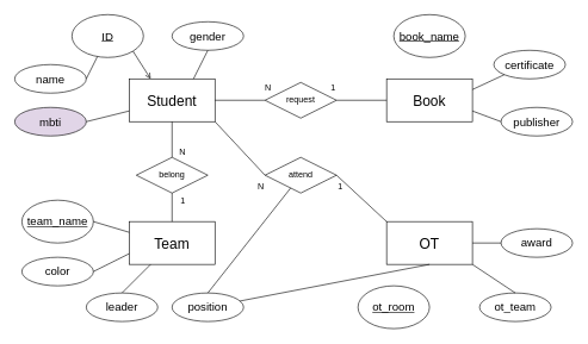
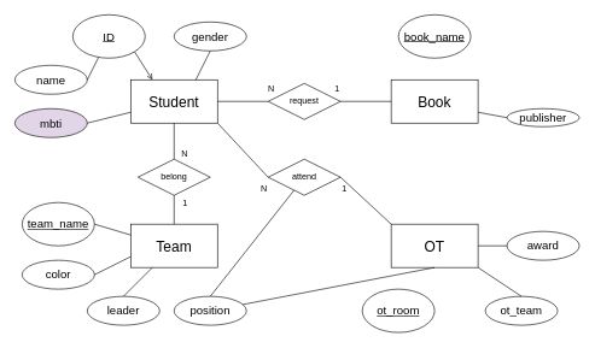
  <mxCell id="0" />
  <mxCell id="1" parent="0" />
  <mxCell id="2" value="Student" style="rounded=0;whiteSpace=wrap;html=1;fontSize=20;" parent="1" vertex="1"><mxGeometry x="180" y="110" width="120" height="60" as="geometry" /></mxCell>
  <mxCell id="3" value="Team" style="rounded=0;whiteSpace=wrap;html=1;fontSize=20;" parent="1" vertex="1"><mxGeometry x="180" y="310" width="120" height="60" as="geometry" /></mxCell>
  <mxCell id="4" value="Book" style="rounded=0;whiteSpace=wrap;html=1;fontSize=20;" parent="1" vertex="1"><mxGeometry x="540" y="110" width="120" height="60" as="geometry" /></mxCell>
  <mxCell id="5" value="OT" style="rounded=0;whiteSpace=wrap;html=1;fontSize=20;" parent="1" vertex="1"><mxGeometry x="540" y="310" width="120" height="60" as="geometry" /></mxCell>
  <mxCell id="6" value="name" style="ellipse;whiteSpace=wrap;html=1;align=center;fontSize=16;" parent="1" vertex="1"><mxGeometry x="20" y="90" width="100" height="40" as="geometry" /></mxCell>
  <mxCell id="7" value="ID" style="ellipse;whiteSpace=wrap;html=1;align=center;fontStyle=4;fontSize=16;" parent="1" vertex="1"><mxGeometry x="100" y="20" width="100" height="60" as="geometry" /></mxCell>
  <mxCell id="8" value="gender" style="ellipse;whiteSpace=wrap;html=1;align=center;fontSize=16;" parent="1" vertex="1"><mxGeometry x="240" y="30" width="100" height="40" as="geometry" /></mxCell>
  <mxCell id="9" value="mbti" style="ellipse;whiteSpace=wrap;html=1;align=center;fontSize=16;fillColor=#e1d5e7;" parent="1" vertex="1"><mxGeometry x="20" y="150" width="100" height="40" as="geometry" /></mxCell>
  <mxCell id="10" value="" style="endArrow=none;html=1;rounded=0;exitX=0.5;exitY=1;exitDx=0;exitDy=0;entryX=0.75;entryY=0;entryDx=0;entryDy=0;" parent="1" source="8" target="2" edge="1"><mxGeometry relative="1" as="geometry"><mxPoint x="310" y="170" as="sourcePoint" /><mxPoint x="470" y="170" as="targetPoint" /></mxGeometry></mxCell>
  <mxCell id="11" value="" style="endArrow=open;html=1;rounded=0;exitX=1;exitY=1;exitDx=0;exitDy=0;entryX=0.25;entryY=0;entryDx=0;entryDy=0;" parent="1" source="7" target="2" edge="1"><mxGeometry relative="1" as="geometry"><mxPoint x="310" y="170" as="sourcePoint" /><mxPoint x="470" y="170" as="targetPoint" /></mxGeometry></mxCell>
  <mxCell id="12" value="" style="endArrow=none;html=1;rounded=0;exitX=1;exitY=0.5;exitDx=0;exitDy=0;" parent="1" source="6" target="7" edge="1"><mxGeometry relative="1" as="geometry"><mxPoint x="310" y="170" as="sourcePoint" /><mxPoint x="470" y="170" as="targetPoint" /></mxGeometry></mxCell>
  <mxCell id="13" value="" style="endArrow=none;html=1;rounded=0;exitX=1;exitY=0.5;exitDx=0;exitDy=0;entryX=0;entryY=0.75;entryDx=0;entryDy=0;" parent="1" source="9" target="2" edge="1"><mxGeometry relative="1" as="geometry"><mxPoint x="310" y="170" as="sourcePoint" /><mxPoint x="470" y="170" as="targetPoint" /></mxGeometry></mxCell>
  <mxCell id="14" value="request" style="shape=rhombus;perimeter=rhombusPerimeter;whiteSpace=wrap;html=1;align=center;" parent="1" vertex="1"><mxGeometry x="370" y="115" width="100" height="50" as="geometry" /></mxCell>
  <mxCell id="15" value="attend" style="shape=rhombus;perimeter=rhombusPerimeter;whiteSpace=wrap;html=1;align=center;" parent="1" vertex="1"><mxGeometry x="370" y="220" width="100" height="50" as="geometry" /></mxCell>
  <mxCell id="16" value="belong" style="shape=rhombus;perimeter=rhombusPerimeter;whiteSpace=wrap;html=1;align=center;" parent="1" vertex="1"><mxGeometry x="190" y="220" width="100" height="50" as="geometry" /></mxCell>
  <mxCell id="17" value="" style="endArrow=none;html=1;rounded=0;exitX=0.5;exitY=0;exitDx=0;exitDy=0;entryX=0.5;entryY=1;entryDx=0;entryDy=0;" parent="1" source="3" target="16" edge="1"><mxGeometry relative="1" as="geometry"><mxPoint x="330" y="200" as="sourcePoint" /><mxPoint x="490" y="200" as="targetPoint" /></mxGeometry></mxCell>
  <mxCell id="18" value="1" style="resizable=0;html=1;whiteSpace=wrap;align=right;verticalAlign=bottom;" parent="17" connectable="0" vertex="1"><mxGeometry x="1" relative="1" as="geometry"><mxPoint x="20" y="20" as="offset" /></mxGeometry></mxCell>
  <mxCell id="19" value="" style="endArrow=none;html=1;rounded=0;exitX=0.5;exitY=1;exitDx=0;exitDy=0;entryX=0.5;entryY=0;entryDx=0;entryDy=0;" parent="1" source="2" target="16" edge="1"><mxGeometry relative="1" as="geometry"><mxPoint x="330" y="200" as="sourcePoint" /><mxPoint x="490" y="200" as="targetPoint" /></mxGeometry></mxCell>
  <mxCell id="20" value="N" style="resizable=0;html=1;whiteSpace=wrap;align=right;verticalAlign=bottom;" parent="19" connectable="0" vertex="1"><mxGeometry x="1" relative="1" as="geometry"><mxPoint x="20" as="offset" /></mxGeometry></mxCell>
  <mxCell id="21" value="" style="endArrow=none;html=1;rounded=0;exitX=1;exitY=0.5;exitDx=0;exitDy=0;entryX=0;entryY=0.5;entryDx=0;entryDy=0;" parent="1" source="2" target="14" edge="1"><mxGeometry relative="1" as="geometry"><mxPoint x="330" y="200" as="sourcePoint" /><mxPoint x="490" y="200" as="targetPoint" /></mxGeometry></mxCell>
  <mxCell id="22" value="N" style="resizable=0;html=1;whiteSpace=wrap;align=right;verticalAlign=bottom;" parent="21" connectable="0" vertex="1"><mxGeometry x="1" relative="1" as="geometry"><mxPoint x="10" y="-10" as="offset" /></mxGeometry></mxCell>
  <mxCell id="23" value="" style="endArrow=none;html=1;rounded=0;entryX=1;entryY=0.5;entryDx=0;entryDy=0;exitX=0;exitY=0.5;exitDx=0;exitDy=0;" parent="1" source="4" target="14" edge="1"><mxGeometry relative="1" as="geometry"><mxPoint x="330" y="200" as="sourcePoint" /><mxPoint x="490" y="200" as="targetPoint" /></mxGeometry></mxCell>
  <mxCell id="24" value="1" style="resizable=0;html=1;whiteSpace=wrap;align=right;verticalAlign=bottom;" parent="23" connectable="0" vertex="1"><mxGeometry x="1" relative="1" as="geometry"><mxPoint y="-10" as="offset" /></mxGeometry></mxCell>
  <mxCell id="25" value="book_name" style="ellipse;whiteSpace=wrap;html=1;align=center;fontStyle=4;fontSize=16;" parent="1" vertex="1"><mxGeometry x="550" y="20" width="100" height="60" as="geometry" /></mxCell>
- <mxCell id="26" value="certificate" style="ellipse;whiteSpace=wrap;html=1;align=center;fontSize=16;" parent="1" vertex="1"><mxGeometry x="690" y="70" width="100" height="40" as="geometry" /></mxCell>
- <mxCell id="27" value="publisher" style="ellipse;whiteSpace=wrap;html=1;align=center;fontSize=16;" parent="1" vertex="1"><mxGeometry x="700" y="150" width="100" height="40" as="geometry" /></mxCell>
+ <mxCell id="27" value="publisher" style="ellipse;whiteSpace=wrap;html=1;align=center;fontSize=16;" parent="1" vertex="1"><mxGeometry x="700" y="150" width="100" height="25" as="geometry" /></mxCell>
  <mxCell id="28" value="team_name" style="ellipse;whiteSpace=wrap;html=1;align=center;fontStyle=4;fontSize=16;" parent="1" vertex="1"><mxGeometry x="30" y="280" width="100" height="60" as="geometry" /></mxCell>
  <mxCell id="29" value="color" style="ellipse;whiteSpace=wrap;html=1;align=center;fontSize=16;" parent="1" vertex="1"><mxGeometry x="30" y="360" width="100" height="40" as="geometry" /></mxCell>
  <mxCell id="30" value="leader" style="ellipse;whiteSpace=wrap;html=1;align=center;fontSize=16;" parent="1" vertex="1"><mxGeometry x="120" y="410" width="100" height="40" as="geometry" /></mxCell>
  <mxCell id="31" value="position" style="ellipse;whiteSpace=wrap;html=1;align=center;fontSize=16;" parent="1" vertex="1"><mxGeometry x="240" y="410" width="100" height="40" as="geometry" /></mxCell>
- <mxCell id="32" value="" style="endArrow=none;html=1;rounded=0;entryX=0;entryY=1;entryDx=0;entryDy=0;exitX=1;exitY=0.25;exitDx=0;exitDy=0;" parent="1" source="4" target="26" edge="1"><mxGeometry relative="1" as="geometry"><mxPoint x="330" y="200" as="sourcePoint" /><mxPoint x="490" y="200" as="targetPoint" /></mxGeometry></mxCell>
  <mxCell id="33" value="" style="endArrow=none;html=1;rounded=0;entryX=0;entryY=0.5;entryDx=0;entryDy=0;exitX=1;exitY=0.75;exitDx=0;exitDy=0;" parent="1" source="4" target="27" edge="1"><mxGeometry relative="1" as="geometry"><mxPoint x="330" y="200" as="sourcePoint" /><mxPoint x="490" y="200" as="targetPoint" /></mxGeometry></mxCell>
  <mxCell id="34" value="" style="endArrow=none;html=1;rounded=0;exitX=1;exitY=0.5;exitDx=0;exitDy=0;entryX=0;entryY=0.25;entryDx=0;entryDy=0;" parent="1" source="28" target="3" edge="1"><mxGeometry relative="1" as="geometry"><mxPoint x="330" y="200" as="sourcePoint" /><mxPoint x="490" y="200" as="targetPoint" /></mxGeometry></mxCell>
  <mxCell id="35" value="" style="endArrow=none;html=1;rounded=0;exitX=1;exitY=0.5;exitDx=0;exitDy=0;entryX=0;entryY=0.75;entryDx=0;entryDy=0;" parent="1" source="29" target="3" edge="1"><mxGeometry relative="1" as="geometry"><mxPoint x="330" y="200" as="sourcePoint" /><mxPoint x="490" y="200" as="targetPoint" /></mxGeometry></mxCell>
  <mxCell id="36" value="" style="endArrow=none;html=1;rounded=0;exitX=0.5;exitY=0;exitDx=0;exitDy=0;entryX=0.25;entryY=1;entryDx=0;entryDy=0;" parent="1" source="30" target="3" edge="1"><mxGeometry relative="1" as="geometry"><mxPoint x="330" y="200" as="sourcePoint" /><mxPoint x="490" y="200" as="targetPoint" /></mxGeometry></mxCell>
  <mxCell id="37" value="" style="endArrow=none;html=1;rounded=0;exitX=0.5;exitY=0;exitDx=0;exitDy=0;" parent="1" source="31" target="15" edge="1"><mxGeometry relative="1" as="geometry"><mxPoint x="330" y="200" as="sourcePoint" /><mxPoint x="490" y="200" as="targetPoint" /></mxGeometry></mxCell>
  <mxCell id="38" value="ot_team" style="ellipse;whiteSpace=wrap;html=1;align=center;fontSize=16;" parent="1" vertex="1"><mxGeometry x="670" y="410" width="100" height="40" as="geometry" /></mxCell>
  <mxCell id="39" value="award" style="ellipse;whiteSpace=wrap;html=1;align=center;fontSize=16;" parent="1" vertex="1"><mxGeometry x="700" y="320" width="100" height="40" as="geometry" /></mxCell>
  <mxCell id="40" value="" style="endArrow=none;html=1;rounded=0;exitX=0.5;exitY=1;exitDx=0;exitDy=0;" parent="1" source="5" target="31" edge="1"><mxGeometry relative="1" as="geometry"><mxPoint x="330" y="300" as="sourcePoint" /><mxPoint x="570" y="410" as="targetPoint" /></mxGeometry></mxCell>
  <mxCell id="41" value="" style="endArrow=none;html=1;rounded=0;entryX=0.5;entryY=0;entryDx=0;entryDy=0;exitX=1;exitY=1;exitDx=0;exitDy=0;" parent="1" source="5" target="38" edge="1"><mxGeometry relative="1" as="geometry"><mxPoint x="330" y="300" as="sourcePoint" /><mxPoint x="490" y="300" as="targetPoint" /></mxGeometry></mxCell>
  <mxCell id="42" value="" style="endArrow=none;html=1;rounded=0;entryX=0;entryY=0.5;entryDx=0;entryDy=0;exitX=1;exitY=0.5;exitDx=0;exitDy=0;" parent="1" source="5" target="39" edge="1"><mxGeometry relative="1" as="geometry"><mxPoint x="330" y="300" as="sourcePoint" /><mxPoint x="490" y="300" as="targetPoint" /></mxGeometry></mxCell>
  <mxCell id="43" value="" style="endArrow=none;html=1;rounded=0;exitX=1;exitY=1;exitDx=0;exitDy=0;entryX=0;entryY=0.5;entryDx=0;entryDy=0;" parent="1" source="2" target="15" edge="1"><mxGeometry relative="1" as="geometry"><mxPoint x="330" y="300" as="sourcePoint" /><mxPoint x="490" y="300" as="targetPoint" /></mxGeometry></mxCell>
  <mxCell id="44" value="N" style="resizable=0;html=1;whiteSpace=wrap;align=right;verticalAlign=bottom;" parent="43" connectable="0" vertex="1"><mxGeometry x="1" relative="1" as="geometry"><mxPoint y="25" as="offset" /></mxGeometry></mxCell>
  <mxCell id="45" value="" style="endArrow=none;html=1;rounded=0;entryX=1;entryY=0.5;entryDx=0;entryDy=0;exitX=0;exitY=0;exitDx=0;exitDy=0;" parent="1" source="5" target="15" edge="1"><mxGeometry relative="1" as="geometry"><mxPoint x="330" y="300" as="sourcePoint" /><mxPoint x="490" y="300" as="targetPoint" /></mxGeometry></mxCell>
  <mxCell id="46" value="1" style="resizable=0;html=1;whiteSpace=wrap;align=right;verticalAlign=bottom;" parent="45" connectable="0" vertex="1"><mxGeometry x="1" relative="1" as="geometry"><mxPoint x="10" y="25" as="offset" /></mxGeometry></mxCell>
  <mxCell id="47" value="ot_room" style="ellipse;whiteSpace=wrap;html=1;align=center;fontStyle=4;fontSize=16;" parent="1" vertex="1"><mxGeometry x="500" y="400" width="100" height="60" as="geometry" /></mxCell>
